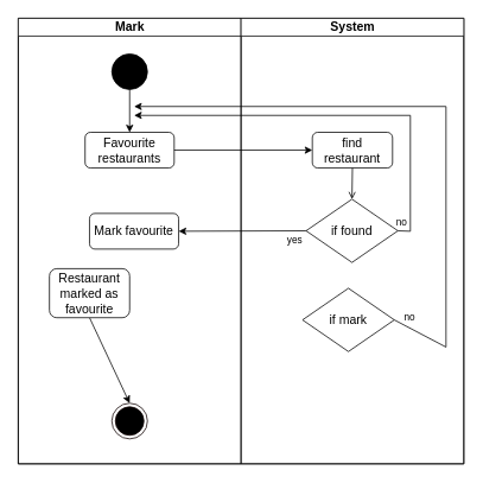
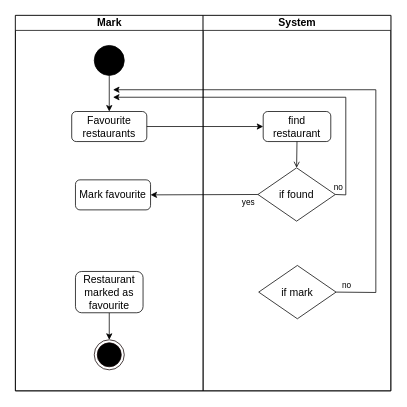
  <mxCell id="0" />
  <mxCell id="1" parent="0" />
  <mxCell id="2" value="" style="swimlane;html=1;childLayout=stackLayout;startSize=0;rounded=0;shadow=0;comic=0;labelBackgroundColor=none;strokeWidth=1;fontFamily=Verdana;fontSize=12;align=center;" parent="1" vertex="1"><mxGeometry x="20" y="20" width="500" height="500" as="geometry"><mxRectangle x="40" y="20" width="70" height="30" as="alternateBounds" /></mxGeometry></mxCell>
  <mxCell id="3" value="&lt;font style=&quot;font-size: 14px;&quot;&gt;Mark&lt;/font&gt;" style="swimlane;html=1;startSize=20;" parent="2" vertex="1"><mxGeometry width="250" height="500" as="geometry"><mxRectangle y="20" width="40" height="970" as="alternateBounds" /></mxGeometry></mxCell>
  <mxCell id="4" value="" style="ellipse;whiteSpace=wrap;html=1;rounded=0;shadow=0;comic=0;labelBackgroundColor=none;strokeWidth=1;fillColor=#000000;fontFamily=Verdana;fontSize=12;align=center;" parent="3" vertex="1"><mxGeometry x="105" y="40" width="40" height="40" as="geometry" /></mxCell>
  <mxCell id="5" value="&lt;font style=&quot;font-size: 14px;&quot;&gt;Favourite restaurants&lt;/font&gt;" style="rounded=1;whiteSpace=wrap;html=1;" parent="3" vertex="1"><mxGeometry x="75" y="128" width="100" height="40" as="geometry" /></mxCell>
  <mxCell id="6" value="" style="endArrow=classic;html=1;rounded=0;exitX=0.5;exitY=1;exitDx=0;exitDy=0;entryX=0.5;entryY=0;entryDx=0;entryDy=0;" parent="3" source="4" target="5" edge="1"><mxGeometry width="50" height="50" relative="1" as="geometry"><mxPoint x="360" y="300" as="sourcePoint" /><mxPoint x="410" y="250" as="targetPoint" /></mxGeometry></mxCell>
  <mxCell id="7" value="" style="ellipse;html=1;shape=endState;fillColor=#000000;strokeColor=#0F0000;" parent="3" vertex="1"><mxGeometry x="105" y="432" width="40" height="40" as="geometry" /></mxCell>
  <mxCell id="8" value="" style="endArrow=classic;html=1;rounded=0;exitX=0.5;exitY=1;exitDx=0;exitDy=0;entryX=0.5;entryY=0;entryDx=0;entryDy=0;" parent="3" source="9" target="7" edge="1"><mxGeometry width="50" height="50" relative="1" as="geometry"><mxPoint x="125.0" y="489" as="sourcePoint" /><mxPoint x="650" y="694" as="targetPoint" /></mxGeometry></mxCell>
- <mxCell id="9" value="&lt;font style=&quot;font-size: 14px;&quot;&gt;Restaurant marked as favourite&lt;/font&gt;" style="rounded=1;whiteSpace=wrap;html=1;" parent="3" vertex="1"><mxGeometry x="35" y="281" width="90" height="55" as="geometry" /></mxCell>
+ <mxCell id="9" value="&lt;font style=&quot;font-size: 14px;&quot;&gt;Restaurant marked as favourite&lt;/font&gt;" style="rounded=1;whiteSpace=wrap;html=1;" parent="3" vertex="1"><mxGeometry x="80" y="341" width="90" height="55" as="geometry" /></mxCell>
  <mxCell id="10" value="&lt;font style=&quot;font-size: 14px;&quot;&gt;Mark favourite&lt;/font&gt;" style="rounded=1;whiteSpace=wrap;html=1;" vertex="1" parent="3"><mxGeometry x="80" y="219" width="100" height="40" as="geometry" /></mxCell>
  <mxCell id="11" value="&lt;font style=&quot;font-size: 14px;&quot;&gt;System&lt;/font&gt;" style="swimlane;html=1;startSize=20;" parent="2" vertex="1"><mxGeometry x="250" width="250" height="500" as="geometry" /></mxCell>
  <mxCell id="12" value="&lt;font style=&quot;font-size: 14px;&quot;&gt;if found&lt;/font&gt;" style="rhombus;whiteSpace=wrap;html=1;" parent="11" vertex="1"><mxGeometry x="73" y="203" width="103" height="71" as="geometry" /></mxCell>
  <mxCell id="13" value="&lt;span style=&quot;font-size: 14px;&quot;&gt;find restaurant&lt;/span&gt;" style="rounded=1;whiteSpace=wrap;html=1;" parent="11" vertex="1"><mxGeometry x="80" y="128" width="90" height="40" as="geometry" /></mxCell>
  <mxCell id="14" value="" style="endArrow=open;html=1;rounded=0;exitX=0.5;exitY=1;exitDx=0;exitDy=0;entryX=0.5;entryY=0;entryDx=0;entryDy=0;" parent="11" source="13" target="12" edge="1"><mxGeometry x="-0.5" y="10" width="50" height="50" relative="1" as="geometry"><mxPoint x="-70" y="230" as="sourcePoint" /><mxPoint x="90" y="230" as="targetPoint" /><mxPoint as="offset" /></mxGeometry></mxCell>
- <mxCell id="15" value="&lt;font style=&quot;font-size: 14px;&quot;&gt;if mark&lt;/font&gt;" style="rhombus;whiteSpace=wrap;html=1;" vertex="1" parent="11"><mxGeometry x="69" y="303" width="103" height="71" as="geometry" /></mxCell>
+ <mxCell id="15" value="&lt;font style=&quot;font-size: 14px;&quot;&gt;if mark&lt;/font&gt;" style="rhombus;whiteSpace=wrap;html=1;" vertex="1" parent="11"><mxGeometry x="74" y="333" width="103" height="71" as="geometry" /></mxCell>
  <mxCell id="16" value="" style="endArrow=classic;html=1;rounded=0;exitX=1;exitY=0.5;exitDx=0;exitDy=0;entryX=0;entryY=0.5;entryDx=0;entryDy=0;" edge="1" parent="2" target="13" source="5"><mxGeometry width="50" height="50" relative="1" as="geometry"><mxPoint x="135" y="90" as="sourcePoint" /><mxPoint x="375.0" y="99.0" as="targetPoint" /></mxGeometry></mxCell>
  <mxCell id="17" value="yes" style="endArrow=classic;html=1;rounded=0;exitX=0;exitY=0.5;exitDx=0;exitDy=0;entryX=1;entryY=0.5;entryDx=0;entryDy=0;" edge="1" parent="2" source="12" target="10"><mxGeometry x="-0.818" y="10" width="50" height="50" relative="1" as="geometry"><mxPoint x="185" y="158" as="sourcePoint" /><mxPoint x="340" y="158" as="targetPoint" /><mxPoint as="offset" /></mxGeometry></mxCell>
  <mxCell id="18" value="no" style="endArrow=classic;html=1;rounded=0;exitX=1;exitY=0.5;exitDx=0;exitDy=0;" edge="1" parent="1" source="12"><mxGeometry x="-0.984" y="10" width="50" height="50" relative="1" as="geometry"><mxPoint x="205" y="167" as="sourcePoint" /><mxPoint x="150" y="129" as="targetPoint" /><Array as="points"><mxPoint x="460" y="259" /><mxPoint x="460" y="129" /></Array><mxPoint as="offset" /></mxGeometry></mxCell>
  <mxCell id="19" value="no" style="endArrow=classic;html=1;rounded=0;exitX=1;exitY=0.5;exitDx=0;exitDy=0;" edge="1" parent="1" source="15"><mxGeometry x="-0.959" y="10" width="50" height="50" relative="1" as="geometry"><mxPoint x="405" y="304" as="sourcePoint" /><mxPoint x="150" y="119" as="targetPoint" /><mxPoint as="offset" /><Array as="points"><mxPoint x="500" y="389" /><mxPoint x="500" y="119" /></Array></mxGeometry></mxCell>
